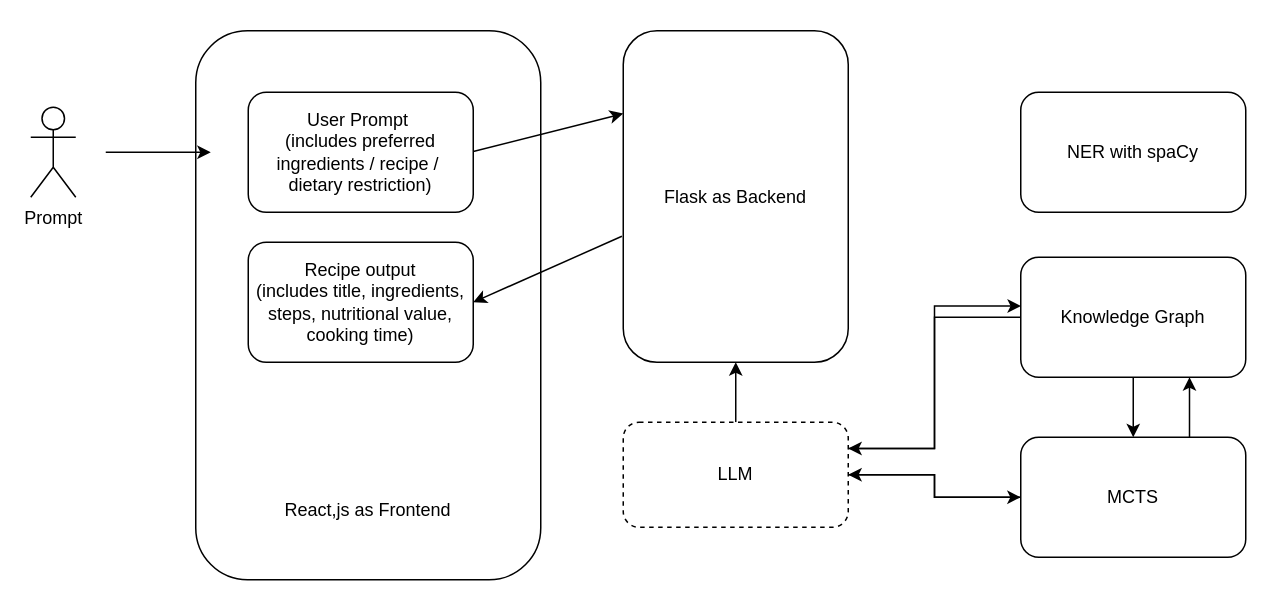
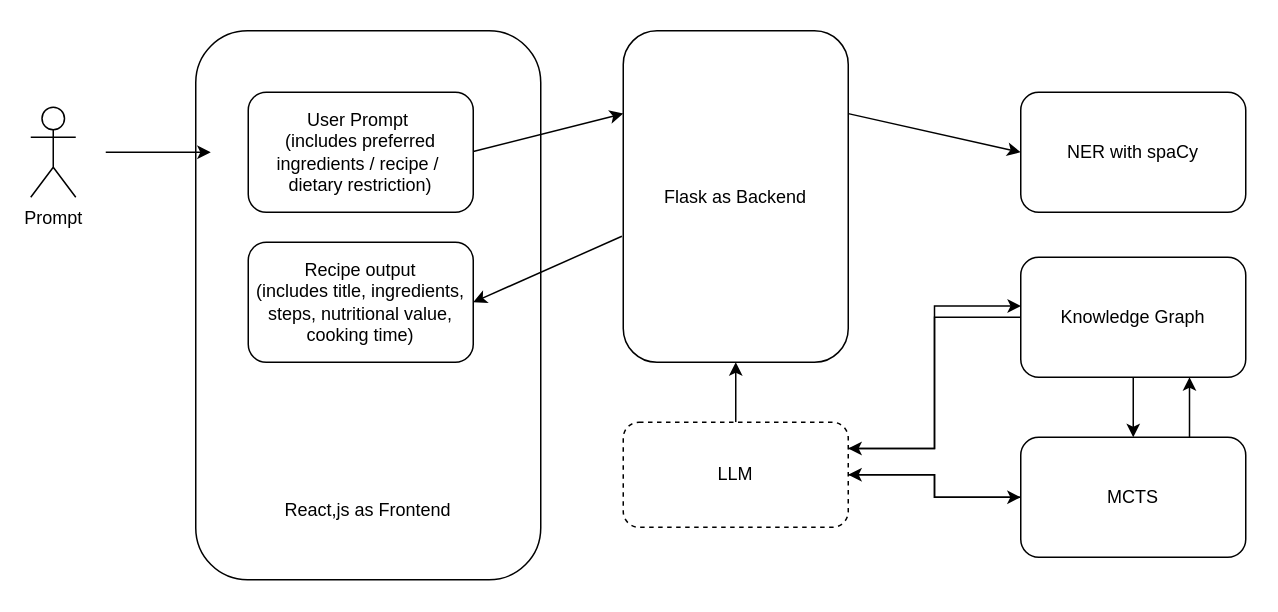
  <mxCell id="0" />
  <mxCell id="1" parent="0" />
  <mxCell id="2" value="&lt;div&gt;&lt;br&gt;&lt;/div&gt;&lt;div&gt;&lt;br&gt;&lt;/div&gt;&lt;div&gt;&lt;br&gt;&lt;/div&gt;&lt;div&gt;&lt;br&gt;&lt;/div&gt;&lt;div&gt;&lt;br&gt;&lt;/div&gt;&lt;div&gt;&lt;br&gt;&lt;/div&gt;&lt;div&gt;&lt;br&gt;&lt;/div&gt;&lt;div&gt;&lt;br&gt;&lt;/div&gt;&lt;div&gt;&lt;br&gt;&lt;/div&gt;&lt;div&gt;&lt;br&gt;&lt;/div&gt;&lt;div&gt;&lt;br&gt;&lt;/div&gt;&lt;div&gt;&lt;br&gt;&lt;/div&gt;&lt;div&gt;&lt;br&gt;&lt;/div&gt;&lt;div&gt;&lt;br&gt;&lt;/div&gt;&lt;div&gt;&lt;br&gt;&lt;/div&gt;&lt;div&gt;&lt;br&gt;&lt;/div&gt;&lt;div&gt;&lt;br&gt;&lt;/div&gt;&lt;div&gt;&lt;br&gt;&lt;/div&gt;&lt;div&gt;&lt;br&gt;&lt;/div&gt;&lt;div&gt;&lt;span style=&quot;background-color: initial;&quot;&gt;React,js as Frontend&lt;/span&gt;&lt;br&gt;&lt;/div&gt;" style="rounded=1;whiteSpace=wrap;html=1;" vertex="1" parent="1"><mxGeometry x="130" y="20" width="230" height="366" as="geometry" /></mxCell>
  <mxCell id="3" value="User Prompt&amp;nbsp;&lt;div&gt;(includes preferred ingredients / recipe /&amp;nbsp;&lt;/div&gt;&lt;div&gt;dietary restriction)&lt;/div&gt;" style="rounded=1;whiteSpace=wrap;html=1;" vertex="1" parent="1"><mxGeometry x="165" y="61" width="150" height="80" as="geometry" /></mxCell>
  <mxCell id="4" value="Prompt" style="shape=umlActor;verticalLabelPosition=bottom;verticalAlign=top;html=1;outlineConnect=0;" vertex="1" parent="1"><mxGeometry x="20" y="71" width="30" height="60" as="geometry" /></mxCell>
  <mxCell id="5" value="" style="endArrow=classic;html=1;rounded=0;" edge="1" parent="1"><mxGeometry width="50" height="50" relative="1" as="geometry"><mxPoint x="70" y="101" as="sourcePoint" /><mxPoint x="140" y="101" as="targetPoint" /></mxGeometry></mxCell>
  <mxCell id="6" value="NER with spaCy" style="rounded=1;whiteSpace=wrap;html=1;" vertex="1" parent="1"><mxGeometry x="680" y="61" width="150" height="80" as="geometry" /></mxCell>
  <mxCell id="7" style="edgeStyle=orthogonalEdgeStyle;rounded=0;orthogonalLoop=1;jettySize=auto;html=1;exitX=0;exitY=0.5;exitDx=0;exitDy=0;" edge="1" parent="1" source="9" target="15"><mxGeometry relative="1" as="geometry" /></mxCell>
  <mxCell id="8" style="edgeStyle=orthogonalEdgeStyle;rounded=0;orthogonalLoop=1;jettySize=auto;html=1;exitX=0.75;exitY=0;exitDx=0;exitDy=0;entryX=0.75;entryY=1;entryDx=0;entryDy=0;" edge="1" parent="1" source="9" target="12"><mxGeometry relative="1" as="geometry" /></mxCell>
  <mxCell id="9" value="MCTS" style="rounded=1;whiteSpace=wrap;html=1;" vertex="1" parent="1"><mxGeometry x="680" y="291" width="150" height="80" as="geometry" /></mxCell>
  <mxCell id="10" style="edgeStyle=orthogonalEdgeStyle;rounded=0;orthogonalLoop=1;jettySize=auto;html=1;exitX=0;exitY=0.5;exitDx=0;exitDy=0;entryX=1;entryY=0.25;entryDx=0;entryDy=0;" edge="1" parent="1" source="12" target="15"><mxGeometry relative="1" as="geometry" /></mxCell>
  <mxCell id="11" style="edgeStyle=orthogonalEdgeStyle;rounded=0;orthogonalLoop=1;jettySize=auto;html=1;exitX=0.5;exitY=1;exitDx=0;exitDy=0;entryX=0.5;entryY=0;entryDx=0;entryDy=0;" edge="1" parent="1" source="12" target="9"><mxGeometry relative="1" as="geometry" /></mxCell>
  <mxCell id="12" value="Knowledge Graph" style="rounded=1;whiteSpace=wrap;html=1;" vertex="1" parent="1"><mxGeometry x="680" y="171" width="150" height="80" as="geometry" /></mxCell>
  <mxCell id="13" style="edgeStyle=orthogonalEdgeStyle;rounded=0;orthogonalLoop=1;jettySize=auto;html=1;exitX=0.5;exitY=0;exitDx=0;exitDy=0;entryX=0.5;entryY=1;entryDx=0;entryDy=0;" edge="1" parent="1" source="15" target="16"><mxGeometry relative="1" as="geometry" /></mxCell>
  <mxCell id="14" style="edgeStyle=orthogonalEdgeStyle;rounded=0;orthogonalLoop=1;jettySize=auto;html=1;exitX=1;exitY=0.5;exitDx=0;exitDy=0;" edge="1" parent="1" source="15" target="9"><mxGeometry relative="1" as="geometry" /></mxCell>
  <mxCell id="15" value="LLM" style="rounded=1;whiteSpace=wrap;html=1;dashed=1;" vertex="1" parent="1"><mxGeometry x="415" y="281" width="150" height="70" as="geometry" /></mxCell>
  <mxCell id="16" value="Flask as Backend" style="rounded=1;whiteSpace=wrap;html=1;" vertex="1" parent="1"><mxGeometry x="415" y="20" width="150" height="221" as="geometry" /></mxCell>
+ <mxCell id="17" value="" style="endArrow=classic;html=1;rounded=0;entryX=0;entryY=0.5;entryDx=0;entryDy=0;exitX=1;exitY=0.25;exitDx=0;exitDy=0;" edge="1" parent="1" source="16" target="6"><mxGeometry width="50" height="50" relative="1" as="geometry"><mxPoint x="775" y="151" as="sourcePoint" /><mxPoint x="775" y="251" as="targetPoint" /></mxGeometry></mxCell>
  <mxCell id="18" value="" style="endArrow=classic;html=1;rounded=0;exitX=1;exitY=0.5;exitDx=0;exitDy=0;entryX=0;entryY=0.25;entryDx=0;entryDy=0;" edge="1" parent="1" target="16"><mxGeometry width="50" height="50" relative="1" as="geometry"><mxPoint x="315" y="100.55" as="sourcePoint" /><mxPoint x="410" y="101" as="targetPoint" /></mxGeometry></mxCell>
  <mxCell id="19" value="Recipe output&lt;div&gt;(includes title, ingredients, steps, nutritional value, cooking time)&lt;/div&gt;" style="rounded=1;whiteSpace=wrap;html=1;" vertex="1" parent="1"><mxGeometry x="165" y="161" width="150" height="80" as="geometry" /></mxCell>
  <mxCell id="20" value="" style="endArrow=classic;html=1;rounded=0;entryX=1;entryY=0.5;entryDx=0;entryDy=0;exitX=-0.006;exitY=0.62;exitDx=0;exitDy=0;exitPerimeter=0;" edge="1" parent="1" source="16" target="19"><mxGeometry width="50" height="50" relative="1" as="geometry"><mxPoint x="410" y="241" as="sourcePoint" /><mxPoint x="425" y="112" as="targetPoint" /></mxGeometry></mxCell>
  <mxCell id="21" style="edgeStyle=orthogonalEdgeStyle;rounded=0;orthogonalLoop=1;jettySize=auto;html=1;exitX=1;exitY=0.25;exitDx=0;exitDy=0;entryX=0.001;entryY=0.406;entryDx=0;entryDy=0;entryPerimeter=0;" edge="1" parent="1" source="15" target="12"><mxGeometry relative="1" as="geometry" /></mxCell>
